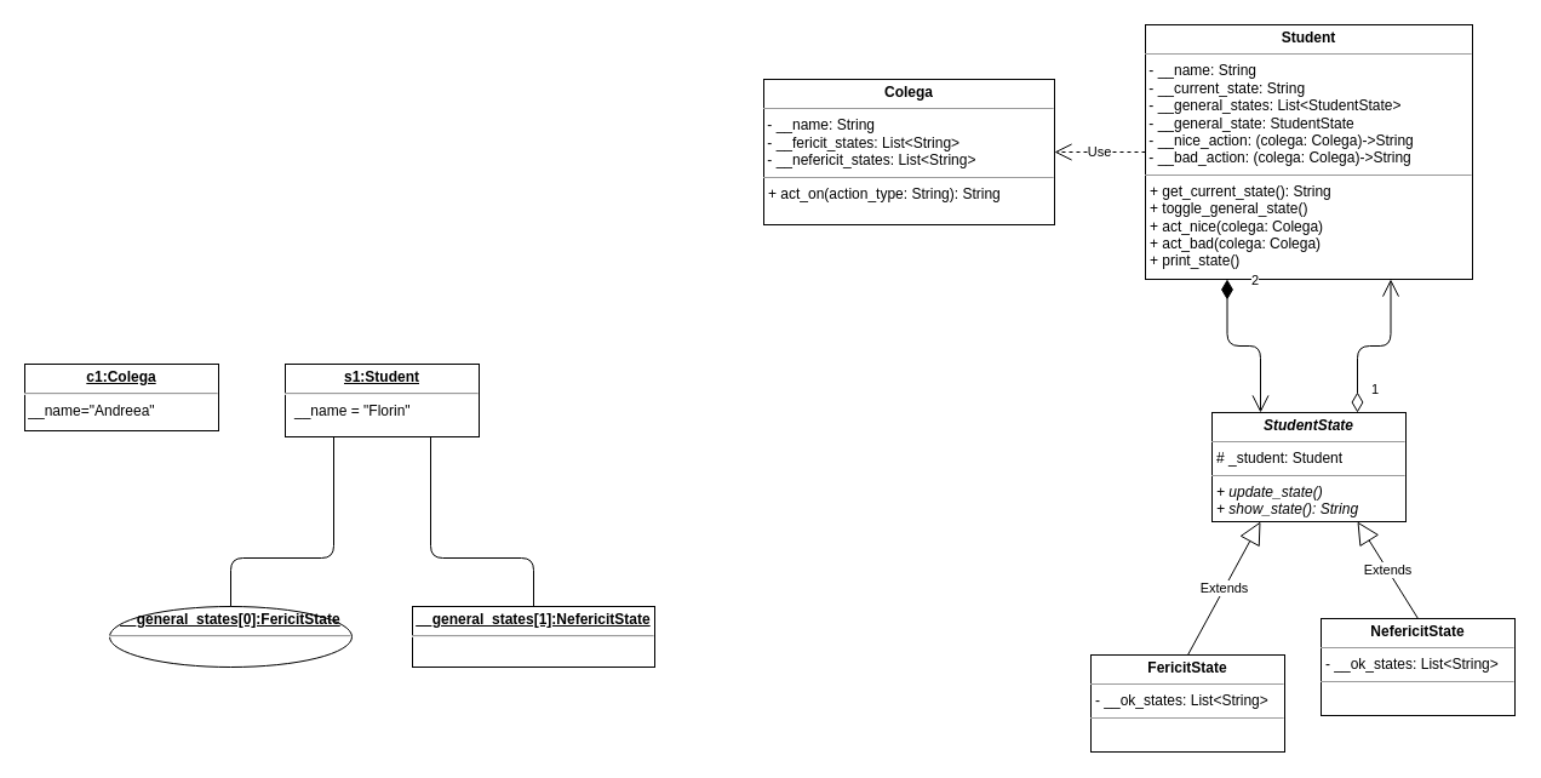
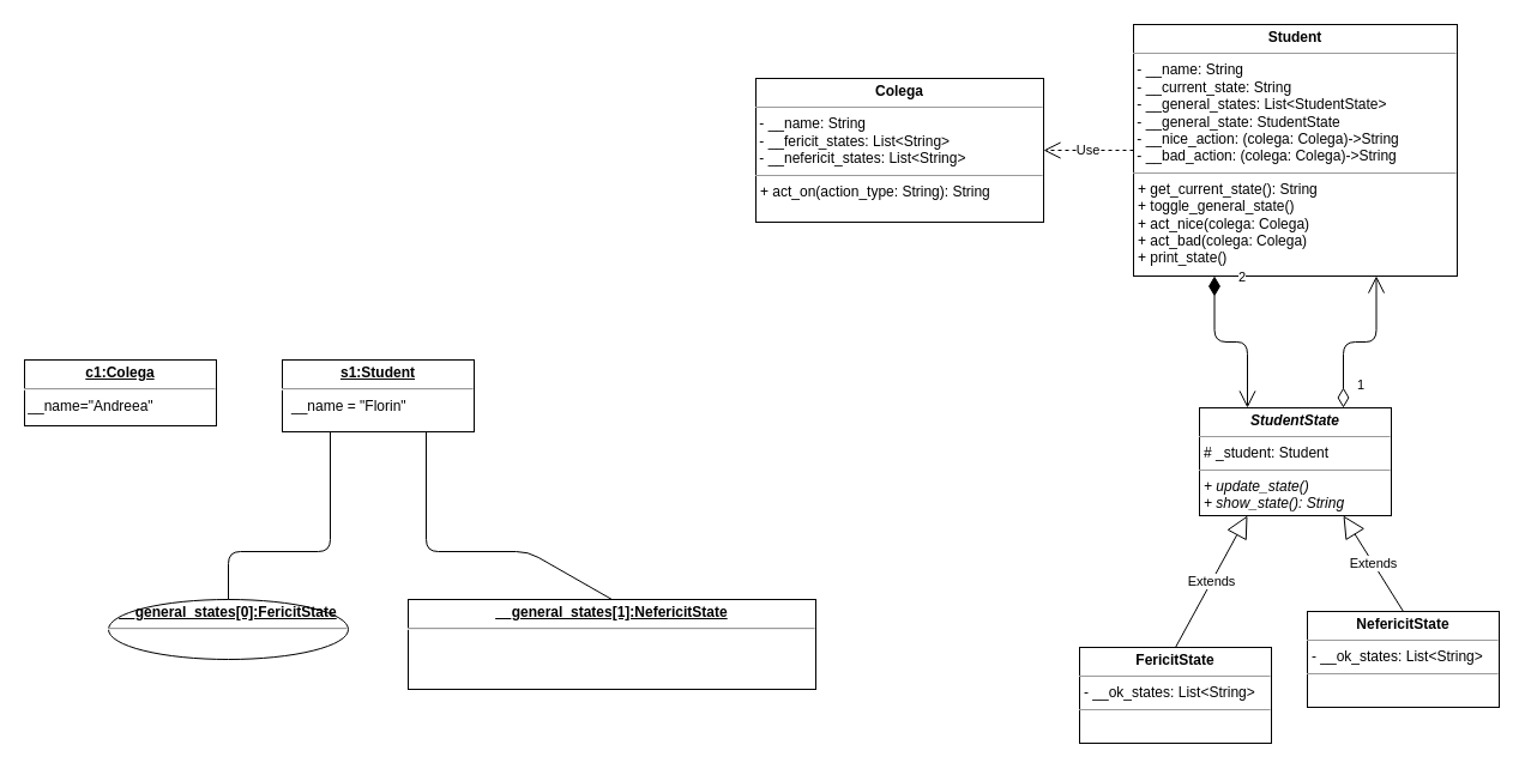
  <mxCell id="0" />
  <mxCell id="1" parent="0" />
  <mxCell id="2" value="&lt;p style=&quot;margin: 0px ; margin-top: 4px ; text-align: center&quot;&gt;&lt;i&gt;&lt;b&gt;StudentState&lt;/b&gt;&lt;/i&gt;&lt;br&gt;&lt;/p&gt;&lt;hr size=&quot;1&quot;&gt;&lt;p style=&quot;margin: 0px ; margin-left: 4px&quot;&gt;# _student: Student&lt;/p&gt;&lt;hr size=&quot;1&quot;&gt;&lt;p style=&quot;margin: 0px ; margin-left: 4px&quot;&gt;&lt;i&gt;+ update_state()&lt;/i&gt;&lt;/p&gt;&lt;p style=&quot;margin: 0px ; margin-left: 4px&quot;&gt;&lt;i&gt;+ show_state(): String&lt;/i&gt;&lt;br&gt;&lt;/p&gt;" style="verticalAlign=top;align=left;overflow=fill;fontSize=12;fontFamily=Helvetica;html=1;" vertex="1" parent="1"><mxGeometry x="1000" y="340" width="160" height="90" as="geometry" /></mxCell>
  <mxCell id="3" value="&lt;p style=&quot;margin: 0px ; margin-top: 4px ; text-align: center&quot;&gt;&lt;b&gt;FericitState&lt;/b&gt;&lt;/p&gt;&lt;hr size=&quot;1&quot;&gt;&lt;p style=&quot;margin: 0px ; margin-left: 4px&quot;&gt;- __ok_states: List&amp;lt;String&amp;gt;&lt;br&gt;&lt;/p&gt;&lt;hr size=&quot;1&quot;&gt;&lt;div&gt;&lt;br&gt;&lt;/div&gt;&lt;div&gt;&lt;br&gt;&lt;/div&gt;" style="verticalAlign=top;align=left;overflow=fill;fontSize=12;fontFamily=Helvetica;html=1;" vertex="1" parent="1"><mxGeometry x="900" y="540" width="160" height="80" as="geometry" /></mxCell>
  <mxCell id="4" value="&lt;p style=&quot;margin: 0px ; margin-top: 4px ; text-align: center&quot;&gt;&lt;b&gt;NefericitState&lt;/b&gt;&lt;/p&gt;&lt;hr size=&quot;1&quot;&gt;&lt;p style=&quot;margin: 0px ; margin-left: 4px&quot;&gt;- __ok_states: List&amp;lt;String&amp;gt;&lt;br&gt;&lt;/p&gt;&lt;hr size=&quot;1&quot;&gt;&lt;div&gt;&lt;br&gt;&lt;/div&gt;&lt;div&gt;&lt;br&gt;&lt;/div&gt;" style="verticalAlign=top;align=left;overflow=fill;fontSize=12;fontFamily=Helvetica;html=1;" vertex="1" parent="1"><mxGeometry x="1090" y="510" width="160" height="80" as="geometry" /></mxCell>
  <mxCell id="5" value="Extends" style="endArrow=block;endSize=16;endFill=0;html=1;exitX=0.5;exitY=0;exitDx=0;exitDy=0;entryX=0.25;entryY=1;entryDx=0;entryDy=0;" edge="1" parent="1" source="3" target="2"><mxGeometry width="160" relative="1" as="geometry"><mxPoint x="1000" y="390" as="sourcePoint" /><mxPoint x="1160" y="390" as="targetPoint" /></mxGeometry></mxCell>
  <mxCell id="6" value="Extends" style="endArrow=block;endSize=16;endFill=0;html=1;exitX=0.5;exitY=0;exitDx=0;exitDy=0;entryX=0.75;entryY=1;entryDx=0;entryDy=0;" edge="1" parent="1" source="4" target="2"><mxGeometry width="160" relative="1" as="geometry"><mxPoint x="990" y="550" as="sourcePoint" /><mxPoint x="1050" y="440" as="targetPoint" /></mxGeometry></mxCell>
  <mxCell id="7" value="&lt;p style=&quot;margin: 0px ; margin-top: 4px ; text-align: center&quot;&gt;&lt;b&gt;Student&lt;/b&gt;&lt;/p&gt;&lt;hr size=&quot;1&quot;&gt;&lt;div&gt;&amp;nbsp;- __name: String&lt;/div&gt;&lt;div&gt;&amp;nbsp;- __current_state: String&lt;/div&gt;&lt;div&gt;&amp;nbsp;- __general_states: List&amp;lt;StudentState&amp;gt;&lt;/div&gt;&lt;div&gt;&amp;nbsp;- __general_state: StudentState&lt;/div&gt;&lt;div&gt;&amp;nbsp;- __nice_action: (colega: Colega)-&amp;gt;String&lt;/div&gt;&lt;div&gt;&amp;nbsp;- __bad_action: (colega: Colega)-&amp;gt;String&lt;br&gt;&lt;/div&gt;&lt;hr size=&quot;1&quot;&gt;&lt;p style=&quot;margin: 0px ; margin-left: 4px&quot;&gt;+ get_current_state(): String&lt;/p&gt;&lt;p style=&quot;margin: 0px ; margin-left: 4px&quot;&gt;+ toggle_general_state()&lt;/p&gt;&lt;p style=&quot;margin: 0px ; margin-left: 4px&quot;&gt;+ act_nice(colega: Colega)&lt;/p&gt;&lt;p style=&quot;margin: 0px ; margin-left: 4px&quot;&gt;+ act_bad(colega: Colega)&lt;/p&gt;&lt;p style=&quot;margin: 0px ; margin-left: 4px&quot;&gt;+ print_state()&lt;br&gt;&lt;/p&gt;" style="verticalAlign=top;align=left;overflow=fill;fontSize=12;fontFamily=Helvetica;html=1;" vertex="1" parent="1"><mxGeometry x="945" y="20" width="270" height="210" as="geometry" /></mxCell>
  <mxCell id="8" value="2" style="endArrow=open;html=1;endSize=12;startArrow=diamondThin;startSize=14;startFill=1;edgeStyle=orthogonalEdgeStyle;align=left;verticalAlign=bottom;exitX=0.25;exitY=1;exitDx=0;exitDy=0;entryX=0.25;entryY=0;entryDx=0;entryDy=0;" edge="1" parent="1" source="7" target="2"><mxGeometry x="-0.855" y="18" relative="1" as="geometry"><mxPoint x="1000" y="390" as="sourcePoint" /><mxPoint x="980" y="320" as="targetPoint" /><mxPoint as="offset" /></mxGeometry></mxCell>
  <mxCell id="9" value="1" style="endArrow=open;html=1;endSize=12;startArrow=diamondThin;startSize=14;startFill=0;edgeStyle=orthogonalEdgeStyle;align=left;verticalAlign=bottom;exitX=0.75;exitY=0;exitDx=0;exitDy=0;entryX=0.75;entryY=1;entryDx=0;entryDy=0;" edge="1" parent="1" source="2" target="7"><mxGeometry x="-0.855" y="-10" relative="1" as="geometry"><mxPoint x="1000" y="390" as="sourcePoint" /><mxPoint x="1160" y="390" as="targetPoint" /><mxPoint as="offset" /></mxGeometry></mxCell>
  <mxCell id="10" value="&lt;p style=&quot;margin: 0px ; margin-top: 4px ; text-align: center&quot;&gt;&lt;b&gt;Colega&lt;/b&gt;&lt;/p&gt;&lt;hr size=&quot;1&quot;&gt;&lt;div&gt;&amp;nbsp;- __name: String&lt;/div&gt;&lt;div&gt;&amp;nbsp;- __fericit_states: List&amp;lt;String&amp;gt;&lt;/div&gt;&lt;div&gt;&amp;nbsp;- __nefericit_states: List&amp;lt;String&amp;gt;&lt;br&gt;&lt;/div&gt;&lt;hr size=&quot;1&quot;&gt;&lt;p style=&quot;margin: 0px ; margin-left: 4px&quot;&gt;+ act_on(action_type: String): String&lt;br&gt;&lt;/p&gt;" style="verticalAlign=top;align=left;overflow=fill;fontSize=12;fontFamily=Helvetica;html=1;" vertex="1" parent="1"><mxGeometry x="630" y="65" width="240" height="120" as="geometry" /></mxCell>
  <mxCell id="11" value="Use" style="endArrow=open;endSize=12;dashed=1;html=1;entryX=1;entryY=0.5;entryDx=0;entryDy=0;exitX=0;exitY=0.5;exitDx=0;exitDy=0;" edge="1" parent="1" source="7" target="10"><mxGeometry width="160" relative="1" as="geometry"><mxPoint x="1000" y="330" as="sourcePoint" /><mxPoint x="1160" y="330" as="targetPoint" /></mxGeometry></mxCell>
  <mxCell id="12" value="&lt;p style=&quot;margin: 0px ; margin-top: 4px ; text-align: center ; text-decoration: underline&quot;&gt;&lt;b&gt;s1:Student&lt;/b&gt;&lt;/p&gt;&lt;hr&gt;&lt;p style=&quot;margin: 0px ; margin-left: 8px&quot;&gt;__name = &quot;Florin&quot;&lt;/p&gt;" style="verticalAlign=top;align=left;overflow=fill;fontSize=12;fontFamily=Helvetica;html=1;" vertex="1" parent="1"><mxGeometry x="235" y="300" width="160" height="60" as="geometry" /></mxCell>
  <mxCell id="13" value="&lt;p style=&quot;margin: 0px ; margin-top: 4px ; text-align: center ; text-decoration: underline&quot;&gt;&lt;b&gt;__general_states[0]:FericitState&lt;/b&gt;&lt;/p&gt;&lt;hr&gt;" style="ellipse;verticalAlign=top;align=left;overflow=fill;fontSize=12;fontFamily=Helvetica;html=1;" vertex="1" parent="1"><mxGeometry x="90" y="500" width="200" height="50" as="geometry" /></mxCell>
- <mxCell id="14" value="&lt;p style=&quot;margin: 0px ; margin-top: 4px ; text-align: center ; text-decoration: underline&quot;&gt;&lt;b&gt;__general_states[1]:NefericitState&lt;/b&gt;&lt;/p&gt;&lt;hr&gt;" style="verticalAlign=top;align=left;overflow=fill;fontSize=12;fontFamily=Helvetica;html=1;" vertex="1" parent="1"><mxGeometry x="340" y="500" width="200" height="50" as="geometry" /></mxCell>
+ <mxCell id="14" value="&lt;p style=&quot;margin: 0px ; margin-top: 4px ; text-align: center ; text-decoration: underline&quot;&gt;&lt;b&gt;__general_states[1]:NefericitState&lt;/b&gt;&lt;/p&gt;&lt;hr&gt;" style="verticalAlign=top;align=left;overflow=fill;fontSize=12;fontFamily=Helvetica;html=1;" vertex="1" parent="1"><mxGeometry x="340" y="500" width="340" height="75" as="geometry" /></mxCell>
  <mxCell id="15" value="" style="endArrow=none;html=1;exitX=0.5;exitY=0;exitDx=0;exitDy=0;entryX=0.25;entryY=1;entryDx=0;entryDy=0;" edge="1" parent="1" source="13" target="12"><mxGeometry width="50" height="50" relative="1" as="geometry"><mxPoint x="190" y="490" as="sourcePoint" /><mxPoint x="240" y="440" as="targetPoint" /><Array as="points"><mxPoint x="190" y="460" /><mxPoint x="275" y="460" /></Array></mxGeometry></mxCell>
  <mxCell id="16" value="" style="endArrow=none;html=1;entryX=0.5;entryY=0;entryDx=0;entryDy=0;exitX=0.75;exitY=1;exitDx=0;exitDy=0;" edge="1" parent="1" source="12" target="14"><mxGeometry width="50" height="50" relative="1" as="geometry"><mxPoint x="290" y="460" as="sourcePoint" /><mxPoint x="530" y="350" as="targetPoint" /><Array as="points"><mxPoint x="355" y="460" /><mxPoint x="440" y="460" /></Array></mxGeometry></mxCell>
  <mxCell id="17" value="&lt;p style=&quot;margin: 0px ; margin-top: 4px ; text-align: center ; text-decoration: underline&quot;&gt;&lt;b&gt;c1:Colega&lt;/b&gt;&lt;/p&gt;&lt;hr&gt;&lt;div&gt;&amp;nbsp;__name=&quot;Andreea&quot;&lt;br&gt;&lt;/div&gt;" style="verticalAlign=top;align=left;overflow=fill;fontSize=12;fontFamily=Helvetica;html=1;" vertex="1" parent="1"><mxGeometry x="20" y="300" width="160" height="55" as="geometry" /></mxCell>
